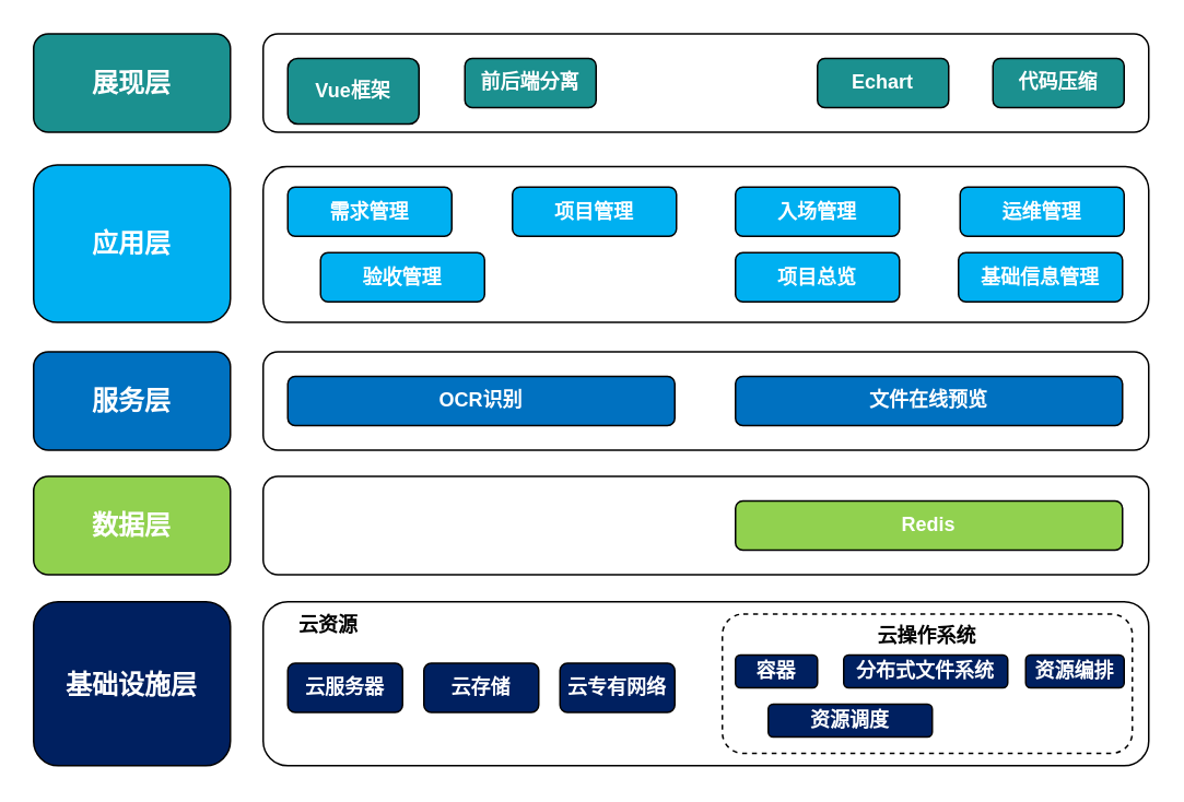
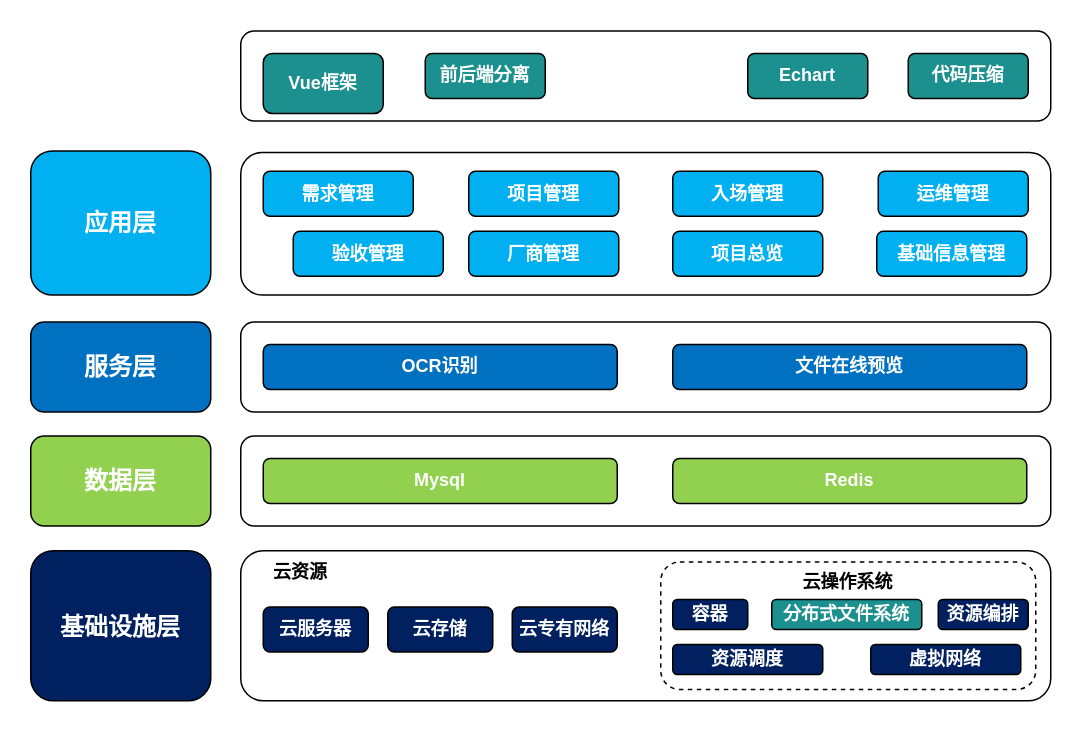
  <mxCell id="0" />
  <mxCell id="1" parent="0" />
  <mxCell id="2" value="基础设施层" style="rounded=1;whiteSpace=wrap;html=1;fillColor=#002060;fontColor=#FFFFFF;fontSize=16;fontStyle=1" vertex="1" parent="1"><mxGeometry x="20" y="366.5" width="120" height="100" as="geometry" /></mxCell>
  <mxCell id="3" value="数据层" style="rounded=1;whiteSpace=wrap;html=1;fillColor=#91d14f;fontColor=#FFFFFF;fontSize=16;fontStyle=1" vertex="1" parent="1"><mxGeometry x="20" y="290" width="120" height="60" as="geometry" /></mxCell>
  <mxCell id="4" value="服务层" style="rounded=1;whiteSpace=wrap;html=1;fillColor=#0071c0;fontColor=#FFFFFF;fontSize=16;fontStyle=1" vertex="1" parent="1"><mxGeometry x="20" y="214" width="120" height="60" as="geometry" /></mxCell>
  <mxCell id="5" value="应用层" style="rounded=1;whiteSpace=wrap;html=1;fillColor=#00b0f1;strokeColor=#000000;fontColor=#FFFFFF;fontSize=16;fontStyle=1" vertex="1" parent="1"><mxGeometry x="20" y="100" width="120" height="96" as="geometry" /></mxCell>
- <mxCell id="6" value="展现层" style="rounded=1;whiteSpace=wrap;html=1;fillColor=#1b908f;strokeColor=#000000;fontColor=#FFFFFF;fontSize=16;fontStyle=1" vertex="1" parent="1"><mxGeometry x="20" y="20" width="120" height="60" as="geometry" /></mxCell>
  <mxCell id="7" value="" style="rounded=1;whiteSpace=wrap;html=1;" vertex="1" parent="1"><mxGeometry x="160" y="20" width="540" height="60" as="geometry" /></mxCell>
  <mxCell id="8" value="Vue框架" style="rounded=1;whiteSpace=wrap;html=1;fillColor=#1B908F;fontColor=#FFFFFF;fontStyle=1" vertex="1" parent="1"><mxGeometry x="175" y="35" width="80" height="40" as="geometry" /></mxCell>
  <mxCell id="9" value="前后端分离" style="rounded=1;whiteSpace=wrap;html=1;fillColor=#1B908F;fontColor=#FFFFFF;fontStyle=1" vertex="1" parent="1"><mxGeometry x="283" y="35" width="80" height="30" as="geometry" /></mxCell>
  <mxCell id="10" value="Echart" style="rounded=1;whiteSpace=wrap;html=1;fillColor=#1B908F;fontColor=#FFFFFF;fontStyle=1" vertex="1" parent="1"><mxGeometry x="498" y="35" width="80" height="30" as="geometry" /></mxCell>
  <mxCell id="11" value="" style="rounded=1;whiteSpace=wrap;html=1;fontColor=#FFFFFF;fontStyle=1" vertex="1" parent="1"><mxGeometry x="160" y="290" width="540" height="60" as="geometry" /></mxCell>
+ <mxCell id="12" value="Mysql" style="rounded=1;whiteSpace=wrap;html=1;fillColor=#91D14F;fontColor=#FFFFFF;fontStyle=1" vertex="1" parent="1"><mxGeometry x="175" y="305" width="236" height="30" as="geometry" /></mxCell>
  <mxCell id="13" value="Redis" style="rounded=1;whiteSpace=wrap;html=1;fillColor=#91D14F;fontColor=#FFFFFF;fontStyle=1" vertex="1" parent="1"><mxGeometry x="448" y="305" width="236" height="30" as="geometry" /></mxCell>
  <mxCell id="14" value="" style="rounded=1;whiteSpace=wrap;html=1;fontColor=#FFFFFF;fontStyle=1" vertex="1" parent="1"><mxGeometry x="160" y="214" width="540" height="60" as="geometry" /></mxCell>
  <mxCell id="15" value="OCR识别" style="rounded=1;whiteSpace=wrap;html=1;fillColor=#0071C0;fontColor=#FFFFFF;fontStyle=1" vertex="1" parent="1"><mxGeometry x="175" y="229" width="236" height="30" as="geometry" /></mxCell>
  <mxCell id="16" value="文件在线预览" style="rounded=1;whiteSpace=wrap;html=1;fillColor=#0071C0;fontColor=#FFFFFF;fontStyle=1" vertex="1" parent="1"><mxGeometry x="448" y="229" width="236" height="30" as="geometry" /></mxCell>
  <mxCell id="17" value="云资源" style="rounded=1;whiteSpace=wrap;html=1;verticalAlign=top;align=left;spacingLeft=20;fontStyle=1" vertex="1" parent="1"><mxGeometry x="160" y="366.5" width="540" height="100" as="geometry" /></mxCell>
  <mxCell id="18" value="云服务器" style="rounded=1;whiteSpace=wrap;html=1;fillColor=#002060;fontColor=#FFFFFF;fontStyle=1;flipH=0;flipV=1;" vertex="1" parent="1"><mxGeometry x="175" y="404" width="70" height="30" as="geometry" /></mxCell>
  <mxCell id="19" value="云专有网络" style="rounded=1;whiteSpace=wrap;html=1;fillColor=#002060;fontColor=#FFFFFF;fontStyle=1;flipH=0;flipV=1;" vertex="1" parent="1"><mxGeometry x="341" y="404" width="70" height="30" as="geometry" /></mxCell>
  <mxCell id="20" value="云存储" style="rounded=1;whiteSpace=wrap;html=1;fillColor=#002060;fontColor=#FFFFFF;fontStyle=1;flipH=0;flipV=1;" vertex="1" parent="1"><mxGeometry x="258" y="404" width="70" height="30" as="geometry" /></mxCell>
  <mxCell id="21" value="" style="rounded=1;whiteSpace=wrap;html=1;fontColor=#FFFFFF;fontStyle=1" vertex="1" parent="1"><mxGeometry x="160" y="101" width="540" height="95" as="geometry" /></mxCell>
  <mxCell id="22" value="代码压缩" style="rounded=1;whiteSpace=wrap;html=1;fillColor=#1B908F;fontColor=#FFFFFF;fontStyle=1" vertex="1" parent="1"><mxGeometry x="605" y="35" width="80" height="30" as="geometry" /></mxCell>
  <mxCell id="23" value="云操作系统" style="rounded=1;whiteSpace=wrap;html=1;verticalAlign=top;dashed=1;fontStyle=1" vertex="1" parent="1"><mxGeometry x="440" y="374" width="250" height="85" as="geometry" /></mxCell>
  <mxCell id="24" value="容器" style="rounded=1;whiteSpace=wrap;html=1;fillColor=#002060;fontColor=#FFFFFF;fontStyle=1" vertex="1" parent="1"><mxGeometry x="448" y="399" width="50" height="20" as="geometry" /></mxCell>
- <mxCell id="25" value="分布式文件系统" style="rounded=1;whiteSpace=wrap;html=1;fillColor=#002060;fontColor=#FFFFFF;fontStyle=1" vertex="1" parent="1"><mxGeometry x="514" y="399" width="100" height="20" as="geometry" /></mxCell>
+ <mxCell id="25" value="分布式文件系统" style="rounded=1;whiteSpace=wrap;html=1;fillColor=#1b908f;fontColor=#FFFFFF;fontStyle=1;" vertex="1" parent="1"><mxGeometry x="514" y="399" width="100" height="20" as="geometry" /></mxCell>
  <mxCell id="26" value="资源编排" style="rounded=1;whiteSpace=wrap;html=1;fillColor=#002060;fontColor=#FFFFFF;fontStyle=1" vertex="1" parent="1"><mxGeometry x="625" y="399" width="60" height="20" as="geometry" /></mxCell>
- <mxCell id="28" value="资源调度" style="rounded=1;whiteSpace=wrap;html=1;fillColor=#002060;fontColor=#FFFFFF;fontStyle=1" vertex="1" parent="1"><mxGeometry x="468" y="429" width="100" height="20" as="geometry" /></mxCell>
+ <mxCell id="27" value="虚拟网络" style="rounded=1;whiteSpace=wrap;html=1;fillColor=#002060;fontColor=#FFFFFF;fontStyle=1" vertex="1" parent="1"><mxGeometry x="580" y="429" width="100" height="20" as="geometry" /></mxCell>
+ <mxCell id="28" value="资源调度" style="rounded=1;whiteSpace=wrap;html=1;fillColor=#002060;fontColor=#FFFFFF;fontStyle=1" vertex="1" parent="1"><mxGeometry x="448" y="429" width="100" height="20" as="geometry" /></mxCell>
  <mxCell id="29" value="需求管理" style="rounded=1;whiteSpace=wrap;html=1;fillColor=#00B0F1;fontColor=#FFFFFF;fontStyle=1" vertex="1" parent="1"><mxGeometry x="175" y="113.5" width="100" height="30" as="geometry" /></mxCell>
  <mxCell id="30" value="项目管理" style="rounded=1;whiteSpace=wrap;html=1;fillColor=#00B0F1;fontColor=#FFFFFF;fontStyle=1" vertex="1" parent="1"><mxGeometry x="312" y="113.5" width="100" height="30" as="geometry" /></mxCell>
  <mxCell id="31" value="验收管理" style="rounded=1;whiteSpace=wrap;html=1;fillColor=#00B0F1;fontColor=#FFFFFF;fontStyle=1" vertex="1" parent="1"><mxGeometry x="195" y="153.5" width="100" height="30" as="geometry" /></mxCell>
  <mxCell id="32" value="入场管理" style="rounded=1;whiteSpace=wrap;html=1;fillColor=#00B0F1;fontColor=#FFFFFF;fontStyle=1" vertex="1" parent="1"><mxGeometry x="448" y="113.5" width="100" height="30" as="geometry" /></mxCell>
  <mxCell id="33" value="运维管理" style="rounded=1;whiteSpace=wrap;html=1;fillColor=#00B0F1;fontColor=#FFFFFF;fontStyle=1" vertex="1" parent="1"><mxGeometry x="585" y="113.5" width="100" height="30" as="geometry" /></mxCell>
+ <mxCell id="34" value="厂商管理" style="rounded=1;whiteSpace=wrap;html=1;fillColor=#00B0F1;fontColor=#FFFFFF;fontStyle=1" vertex="1" parent="1"><mxGeometry x="312" y="153.5" width="100" height="30" as="geometry" /></mxCell>
  <mxCell id="35" value="基础信息管理" style="rounded=1;whiteSpace=wrap;html=1;fillColor=#00B0F1;fontColor=#FFFFFF;fontStyle=1" vertex="1" parent="1"><mxGeometry x="584" y="153.5" width="100" height="30" as="geometry" /></mxCell>
  <mxCell id="36" value="项目总览" style="rounded=1;whiteSpace=wrap;html=1;fillColor=#00B0F1;fontColor=#FFFFFF;fontStyle=1" vertex="1" parent="1"><mxGeometry x="448" y="153.5" width="100" height="30" as="geometry" /></mxCell>
